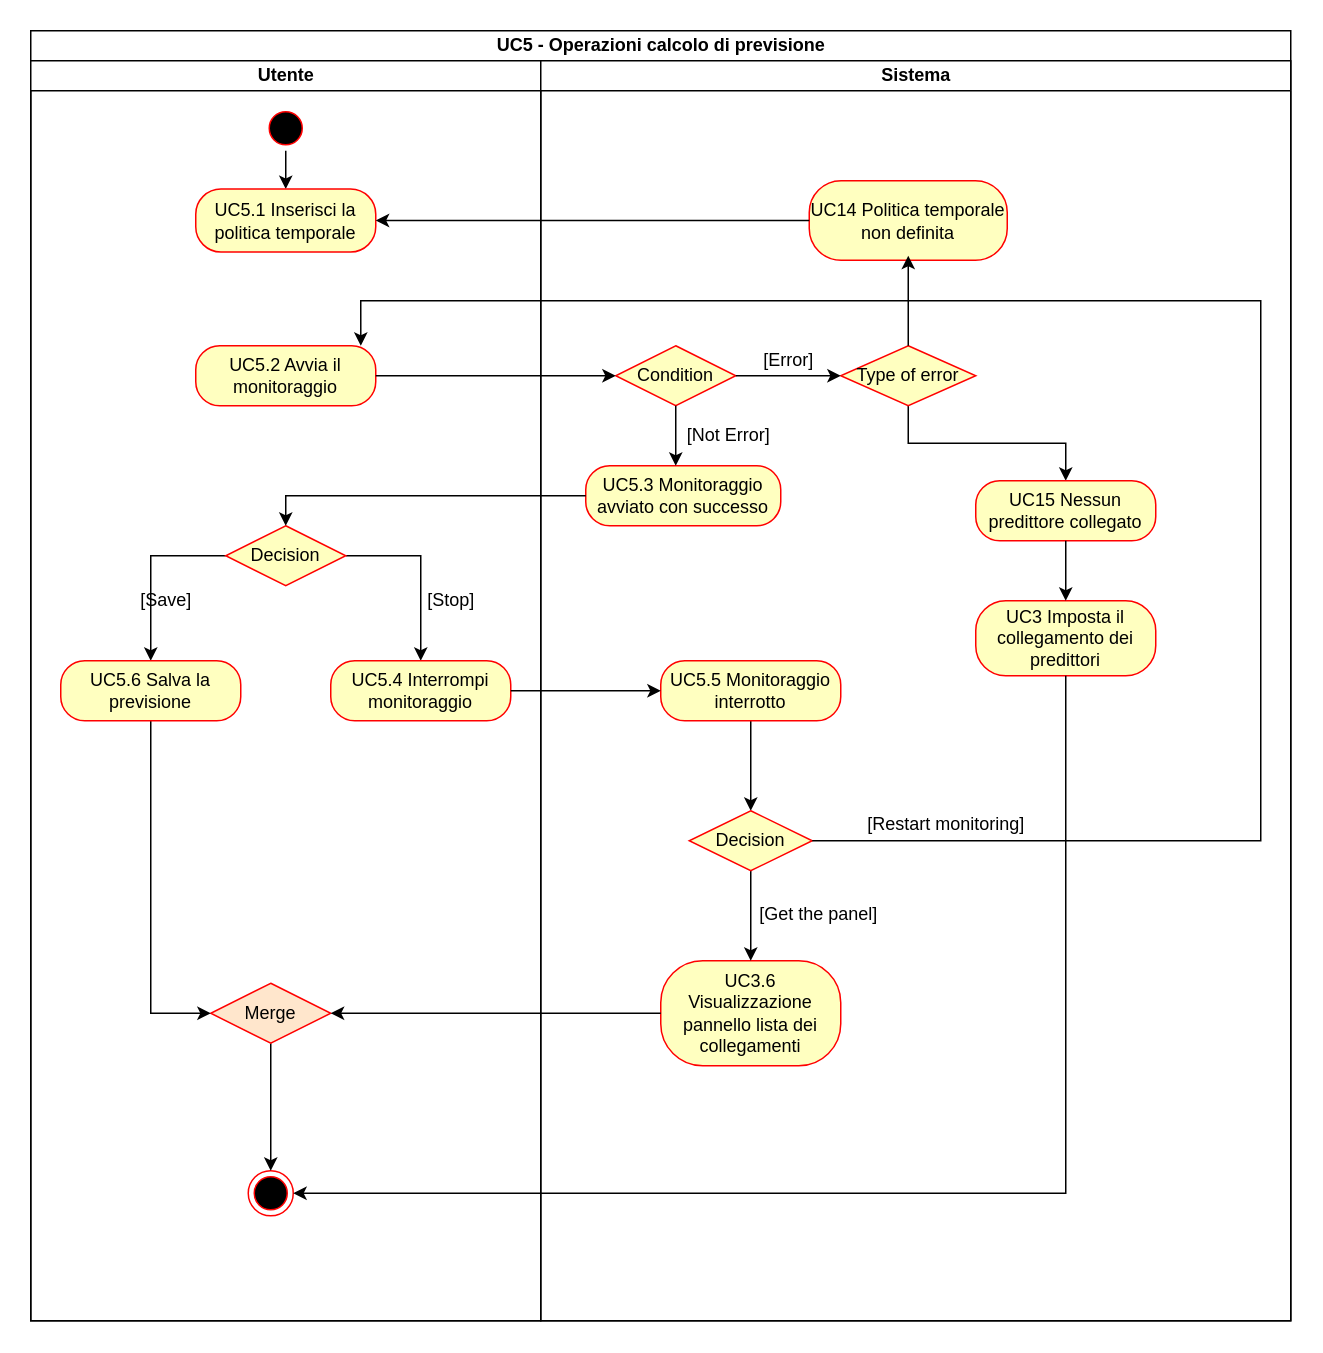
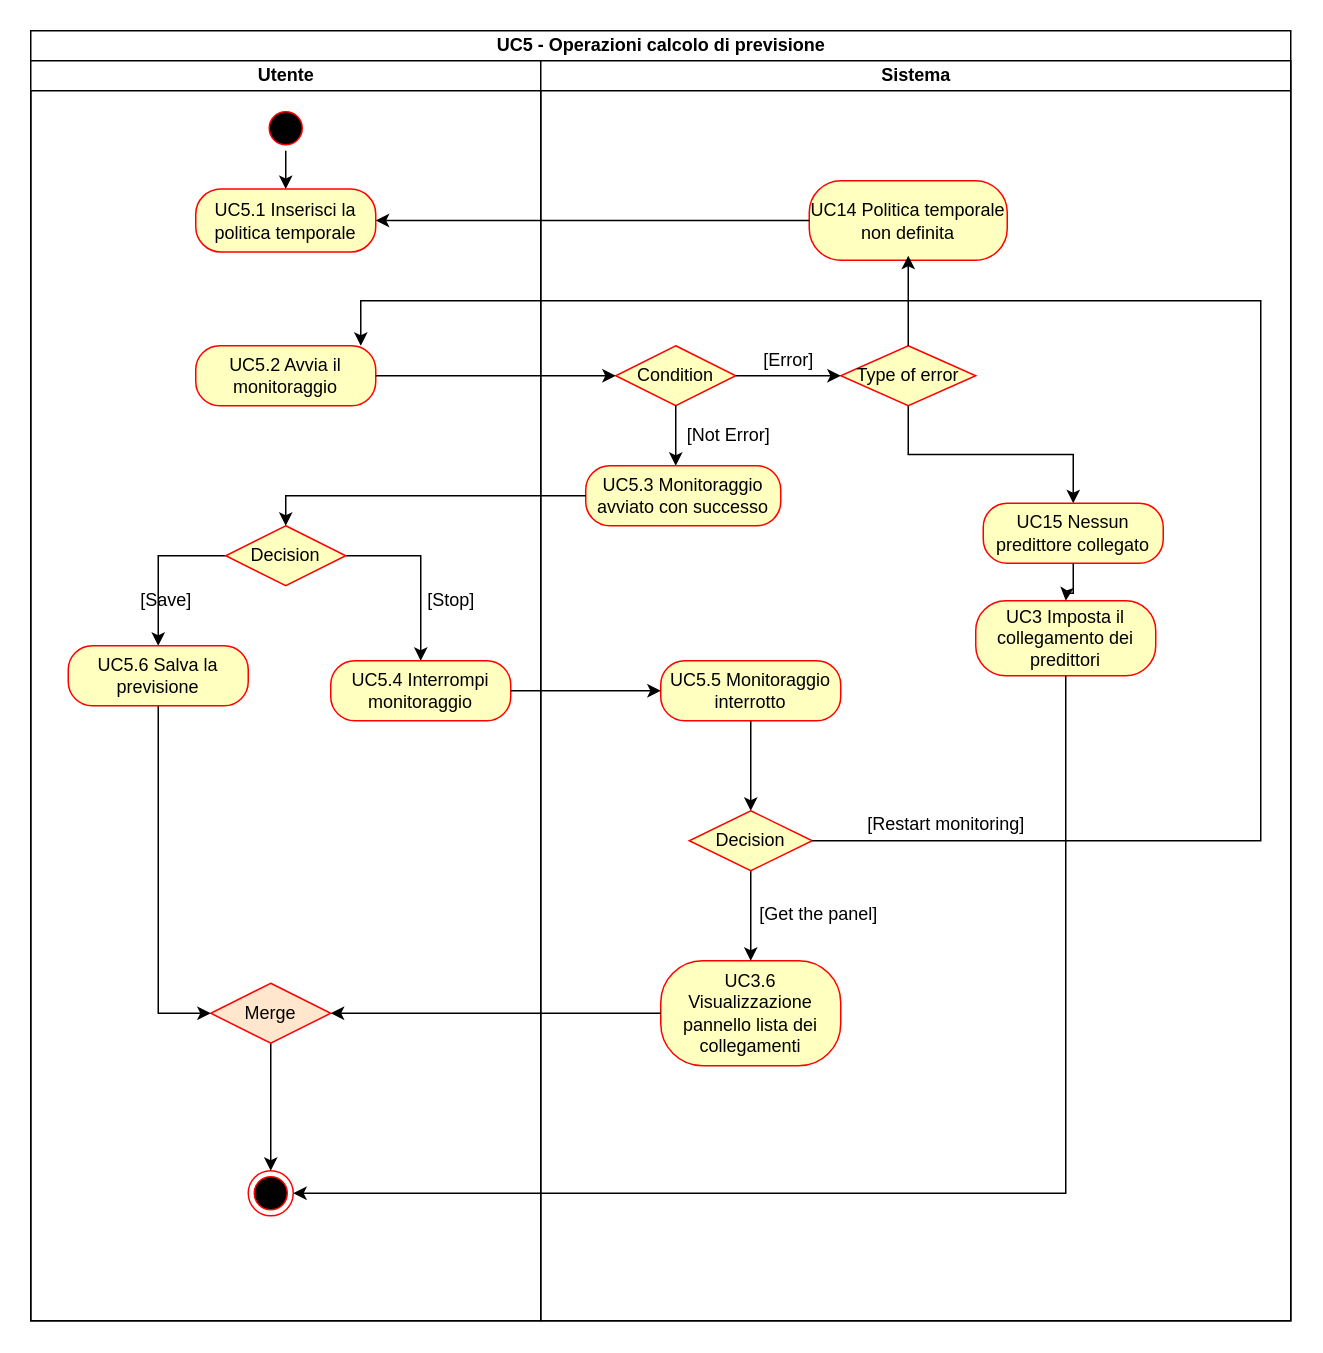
  <mxCell id="0" />
  <mxCell id="1" parent="0" />
  <mxCell id="2" value="UC5 - Operazioni calcolo di previsione" style="swimlane;html=1;childLayout=stackLayout;resizeParent=1;resizeParentMax=0;startSize=20;" vertex="1" parent="1"><mxGeometry x="20" y="20" width="840" height="860" as="geometry" /></mxCell>
  <mxCell id="3" value="Utente" style="swimlane;html=1;startSize=20;" vertex="1" parent="2"><mxGeometry y="20" width="340" height="840" as="geometry" /></mxCell>
  <mxCell id="4" style="edgeStyle=orthogonalEdgeStyle;rounded=0;orthogonalLoop=1;jettySize=auto;html=1;exitX=0.5;exitY=1;exitDx=0;exitDy=0;" edge="1" parent="3" source="16" target="15"><mxGeometry relative="1" as="geometry" /></mxCell>
  <mxCell id="5" style="edgeStyle=orthogonalEdgeStyle;rounded=0;orthogonalLoop=1;jettySize=auto;html=1;exitX=0;exitY=0.5;exitDx=0;exitDy=0;" edge="1" parent="3" source="11" target="14"><mxGeometry relative="1" as="geometry" /></mxCell>
  <mxCell id="6" style="edgeStyle=orthogonalEdgeStyle;rounded=0;orthogonalLoop=1;jettySize=auto;html=1;exitX=1;exitY=0.5;exitDx=0;exitDy=0;entryX=0.5;entryY=0;entryDx=0;entryDy=0;" edge="1" parent="3" source="11" target="17"><mxGeometry relative="1" as="geometry" /></mxCell>
  <mxCell id="7" value="[Save]" style="text;html=1;align=center;verticalAlign=middle;resizable=0;points=[];autosize=1;" vertex="1" parent="3"><mxGeometry x="65" y="350" width="50" height="20" as="geometry" /></mxCell>
  <mxCell id="8" value="" style="ellipse;html=1;shape=endState;fillColor=#000000;strokeColor=#ff0000;" vertex="1" parent="3"><mxGeometry x="145" y="740" width="30" height="30" as="geometry" /></mxCell>
  <mxCell id="9" style="edgeStyle=orthogonalEdgeStyle;rounded=0;orthogonalLoop=1;jettySize=auto;html=1;exitX=0.5;exitY=1;exitDx=0;exitDy=0;" edge="1" parent="3" source="10" target="8"><mxGeometry relative="1" as="geometry" /></mxCell>
  <mxCell id="10" value="&lt;div&gt;Merge&lt;/div&gt;" style="rhombus;whiteSpace=wrap;html=1;fillColor=#ffe6cc;strokeColor=#ff0000;" vertex="1" parent="3"><mxGeometry x="120" y="615" width="80" height="40" as="geometry" /></mxCell>
  <mxCell id="11" value="Decision" style="rhombus;whiteSpace=wrap;html=1;fillColor=#ffffc0;strokeColor=#ff0000;" vertex="1" parent="3"><mxGeometry x="130" y="310" width="80" height="40" as="geometry" /></mxCell>
  <mxCell id="12" value="UC5.2 Avvia il monitoraggio" style="rounded=1;whiteSpace=wrap;html=1;arcSize=40;fontColor=#000000;fillColor=#ffffc0;strokeColor=#ff0000;" vertex="1" parent="3"><mxGeometry x="110" y="190" width="120" height="40" as="geometry" /></mxCell>
  <mxCell id="13" style="edgeStyle=orthogonalEdgeStyle;rounded=0;orthogonalLoop=1;jettySize=auto;html=1;exitX=0.5;exitY=1;exitDx=0;exitDy=0;entryX=0;entryY=0.5;entryDx=0;entryDy=0;" edge="1" parent="3" source="14" target="10"><mxGeometry relative="1" as="geometry" /></mxCell>
- <mxCell id="14" value="UC5.6 Salva la previsione" style="rounded=1;whiteSpace=wrap;html=1;arcSize=40;fontColor=#000000;fillColor=#ffffc0;strokeColor=#ff0000;" vertex="1" parent="3"><mxGeometry x="20" y="400" width="120" height="40" as="geometry" /></mxCell>
+ <mxCell id="14" value="UC5.6 Salva la previsione" style="rounded=1;whiteSpace=wrap;html=1;arcSize=40;fontColor=#000000;fillColor=#ffffc0;strokeColor=#ff0000;" vertex="1" parent="3"><mxGeometry x="25" y="390" width="120" height="40" as="geometry" /></mxCell>
  <mxCell id="15" value="UC5.1 Inserisci la politica temporale" style="rounded=1;whiteSpace=wrap;html=1;arcSize=40;fontColor=#000000;fillColor=#ffffc0;strokeColor=#ff0000;" vertex="1" parent="3"><mxGeometry x="110" y="85.5" width="120" height="42" as="geometry" /></mxCell>
  <mxCell id="16" value="" style="ellipse;html=1;shape=startState;fillColor=#000000;strokeColor=#ff0000;" vertex="1" parent="3"><mxGeometry x="155" y="30" width="30" height="30" as="geometry" /></mxCell>
  <mxCell id="17" value="UC5.4 Interrompi monitoraggio" style="rounded=1;whiteSpace=wrap;html=1;arcSize=40;fontColor=#000000;fillColor=#ffffc0;strokeColor=#ff0000;" vertex="1" parent="3"><mxGeometry x="200" y="400" width="120" height="40" as="geometry" /></mxCell>
  <mxCell id="18" value="[Stop]" style="text;html=1;align=center;verticalAlign=middle;resizable=0;points=[];autosize=1;" vertex="1" parent="3"><mxGeometry x="255" y="350" width="50" height="20" as="geometry" /></mxCell>
  <mxCell id="19" value="Sistema" style="swimlane;html=1;startSize=20;" vertex="1" parent="2"><mxGeometry x="340" y="20" width="500" height="840" as="geometry" /></mxCell>
  <mxCell id="20" value="Condition" style="rhombus;whiteSpace=wrap;html=1;fillColor=#ffffc0;strokeColor=#ff0000;" vertex="1" parent="19"><mxGeometry x="50" y="190" width="80" height="40" as="geometry" /></mxCell>
  <mxCell id="21" value="UC5.3 Monitoraggio avviato con successo" style="rounded=1;whiteSpace=wrap;html=1;arcSize=40;fontColor=#000000;fillColor=#ffffc0;strokeColor=#ff0000;" vertex="1" parent="19"><mxGeometry x="30" y="270" width="130" height="40" as="geometry" /></mxCell>
  <mxCell id="22" value="[Not Error]" style="text;html=1;align=center;verticalAlign=middle;resizable=0;points=[];autosize=1;" vertex="1" parent="19"><mxGeometry x="90" y="240" width="70" height="20" as="geometry" /></mxCell>
  <mxCell id="23" style="edgeStyle=orthogonalEdgeStyle;rounded=0;orthogonalLoop=1;jettySize=auto;html=1;exitX=0.5;exitY=1;exitDx=0;exitDy=0;entryX=0.5;entryY=0;entryDx=0;entryDy=0;" edge="1" parent="19" source="24" target="27"><mxGeometry relative="1" as="geometry" /></mxCell>
  <mxCell id="24" value="UC5.5 Monitoraggio interrotto" style="rounded=1;whiteSpace=wrap;html=1;arcSize=40;fontColor=#000000;fillColor=#ffffc0;strokeColor=#ff0000;" vertex="1" parent="19"><mxGeometry x="80" y="400" width="120" height="40" as="geometry" /></mxCell>
  <mxCell id="25" value="UC3.6 Visualizzazione pannello lista dei collegamenti" style="rounded=1;whiteSpace=wrap;html=1;arcSize=40;fontColor=#000000;fillColor=#ffffc0;strokeColor=#ff0000;" vertex="1" parent="19"><mxGeometry x="80" y="600" width="120" height="70" as="geometry" /></mxCell>
  <mxCell id="26" style="edgeStyle=orthogonalEdgeStyle;rounded=0;orthogonalLoop=1;jettySize=auto;html=1;" edge="1" parent="19" source="27" target="25"><mxGeometry relative="1" as="geometry" /></mxCell>
  <mxCell id="27" value="Decision" style="rhombus;whiteSpace=wrap;html=1;fillColor=#ffffc0;strokeColor=#ff0000;" vertex="1" parent="19"><mxGeometry x="99" y="500" width="82" height="40" as="geometry" /></mxCell>
  <mxCell id="28" value="[Error]" style="text;html=1;align=center;verticalAlign=middle;resizable=0;points=[];autosize=1;" vertex="1" parent="19"><mxGeometry x="140" y="190" width="50" height="20" as="geometry" /></mxCell>
  <mxCell id="29" style="edgeStyle=orthogonalEdgeStyle;rounded=0;orthogonalLoop=1;jettySize=auto;html=1;exitX=0.5;exitY=1;exitDx=0;exitDy=0;entryX=0.5;entryY=0;entryDx=0;entryDy=0;" edge="1" parent="19" source="31" target="34"><mxGeometry relative="1" as="geometry" /></mxCell>
  <mxCell id="30" value="[Get the panel]" style="text;html=1;align=center;verticalAlign=middle;resizable=0;points=[];autosize=1;" vertex="1" parent="19"><mxGeometry x="140" y="559" width="90" height="20" as="geometry" /></mxCell>
  <mxCell id="31" value="Type of error" style="rhombus;whiteSpace=wrap;html=1;fillColor=#ffffc0;strokeColor=#ff0000;" vertex="1" parent="19"><mxGeometry x="200" y="190" width="90" height="40" as="geometry" /></mxCell>
  <mxCell id="32" value="UC14 Politica temporale non definita" style="rounded=1;whiteSpace=wrap;html=1;arcSize=40;fontColor=#000000;fillColor=#ffffc0;strokeColor=#ff0000;" vertex="1" parent="19"><mxGeometry x="179" y="80" width="132" height="53" as="geometry" /></mxCell>
  <mxCell id="33" value="[Restart monitoring]" style="text;html=1;align=center;verticalAlign=middle;resizable=0;points=[];autosize=1;" vertex="1" parent="19"><mxGeometry x="210" y="499" width="120" height="20" as="geometry" /></mxCell>
- <mxCell id="34" value="UC15 Nessun predittore collegato" style="rounded=1;whiteSpace=wrap;html=1;arcSize=40;fontColor=#000000;fillColor=#ffffc0;strokeColor=#ff0000;" vertex="1" parent="19"><mxGeometry x="290" y="280" width="120" height="40" as="geometry" /></mxCell>
+ <mxCell id="34" value="UC15 Nessun predittore collegato" style="rounded=1;whiteSpace=wrap;html=1;arcSize=40;fontColor=#000000;fillColor=#ffffc0;strokeColor=#ff0000;" vertex="1" parent="19"><mxGeometry x="295" y="295" width="120" height="40" as="geometry" /></mxCell>
  <mxCell id="35" value="UC3 Imposta il collegamento dei predittori" style="rounded=1;whiteSpace=wrap;html=1;arcSize=40;fontColor=#000000;fillColor=#ffffc0;strokeColor=#ff0000;" vertex="1" parent="19"><mxGeometry x="290" y="360" width="120" height="50" as="geometry" /></mxCell>
  <mxCell id="36" style="edgeStyle=orthogonalEdgeStyle;rounded=0;orthogonalLoop=1;jettySize=auto;html=1;exitX=1;exitY=0.5;exitDx=0;exitDy=0;" edge="1" parent="2" source="12" target="20"><mxGeometry relative="1" as="geometry" /></mxCell>
  <mxCell id="37" style="edgeStyle=orthogonalEdgeStyle;rounded=0;orthogonalLoop=1;jettySize=auto;html=1;exitX=0;exitY=0.5;exitDx=0;exitDy=0;entryX=0.5;entryY=0;entryDx=0;entryDy=0;" edge="1" parent="2" source="21" target="11"><mxGeometry relative="1" as="geometry" /></mxCell>
  <mxCell id="38" style="edgeStyle=orthogonalEdgeStyle;rounded=0;orthogonalLoop=1;jettySize=auto;html=1;exitX=1;exitY=0.5;exitDx=0;exitDy=0;entryX=0.917;entryY=0;entryDx=0;entryDy=0;entryPerimeter=0;" edge="1" parent="2" source="27" target="12"><mxGeometry relative="1" as="geometry"><Array as="points"><mxPoint x="820" y="540" /><mxPoint x="820" y="180" /><mxPoint x="220" y="180" /></Array></mxGeometry></mxCell>
  <mxCell id="39" style="edgeStyle=orthogonalEdgeStyle;rounded=0;orthogonalLoop=1;jettySize=auto;html=1;exitX=0;exitY=0.5;exitDx=0;exitDy=0;entryX=1;entryY=0.5;entryDx=0;entryDy=0;" edge="1" parent="2" source="32" target="15"><mxGeometry relative="1" as="geometry" /></mxCell>
  <mxCell id="40" style="edgeStyle=orthogonalEdgeStyle;rounded=0;orthogonalLoop=1;jettySize=auto;html=1;exitX=0.5;exitY=1;exitDx=0;exitDy=0;entryX=1;entryY=0.5;entryDx=0;entryDy=0;" edge="1" parent="2" source="35" target="8"><mxGeometry relative="1" as="geometry" /></mxCell>
  <mxCell id="41" style="edgeStyle=orthogonalEdgeStyle;rounded=0;orthogonalLoop=1;jettySize=auto;html=1;exitX=0;exitY=0.5;exitDx=0;exitDy=0;" edge="1" parent="2" source="25" target="10"><mxGeometry relative="1" as="geometry" /></mxCell>
  <mxCell id="42" style="edgeStyle=orthogonalEdgeStyle;rounded=0;orthogonalLoop=1;jettySize=auto;html=1;exitX=0.5;exitY=1;exitDx=0;exitDy=0;" edge="1" parent="1" source="20"><mxGeometry relative="1" as="geometry"><mxPoint x="450" y="310" as="targetPoint" /></mxGeometry></mxCell>
  <mxCell id="43" style="edgeStyle=orthogonalEdgeStyle;rounded=0;orthogonalLoop=1;jettySize=auto;html=1;exitX=1;exitY=0.5;exitDx=0;exitDy=0;" edge="1" parent="1" source="17"><mxGeometry relative="1" as="geometry"><mxPoint x="440" y="460" as="targetPoint" /></mxGeometry></mxCell>
  <mxCell id="44" style="edgeStyle=orthogonalEdgeStyle;rounded=0;orthogonalLoop=1;jettySize=auto;html=1;exitX=1;exitY=0.5;exitDx=0;exitDy=0;" edge="1" parent="1" source="20"><mxGeometry relative="1" as="geometry"><mxPoint x="560" y="250" as="targetPoint" /></mxGeometry></mxCell>
  <mxCell id="45" style="edgeStyle=orthogonalEdgeStyle;rounded=0;orthogonalLoop=1;jettySize=auto;html=1;" edge="1" parent="1" source="34"><mxGeometry relative="1" as="geometry"><mxPoint x="710" y="400" as="targetPoint" /></mxGeometry></mxCell>
  <mxCell id="46" style="edgeStyle=orthogonalEdgeStyle;rounded=0;orthogonalLoop=1;jettySize=auto;html=1;exitX=0.5;exitY=0;exitDx=0;exitDy=0;" edge="1" parent="1" source="31"><mxGeometry relative="1" as="geometry"><mxPoint x="605" y="170" as="targetPoint" /></mxGeometry></mxCell>
